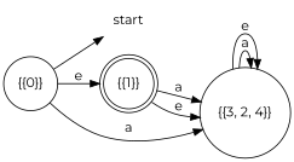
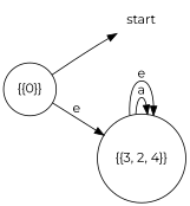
  digraph {
    fontname=Montserrat
    rankdir=LR
    node [fontname=Montserrat shape=circle]
    edge [fontname=Montserrat]
    start [shape=none]
    "{{0}}"
-   "{{1}}" [shape=doublecircle]
    "{{3, 2, 4}}"
    "{{0}}" -> start
-   "{{0}}" -> "{{1}}" [label=e]
-   "{{0}}" -> "{{3, 2, 4}}" [label=a]
-   "{{1}}" -> "{{3, 2, 4}}" [label=a]
-   "{{1}}" -> "{{3, 2, 4}}" [label=e]
+   "{{0}}" -> "{{3, 2, 4}}" [label=e]
    "{{3, 2, 4}}" -> "{{3, 2, 4}}" [label=a]
    "{{3, 2, 4}}" -> "{{3, 2, 4}}" [label=e]
  }
